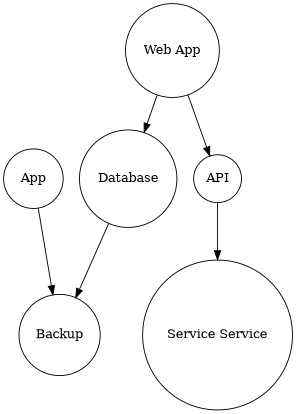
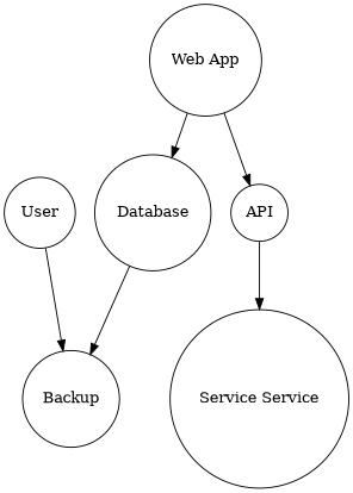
  digraph {
    node [shape=circle]
-   n1 [label=App]
+   n1 [label=User]
    n2 [label=Backup]
    n3 [label="Web App"]
    n4 [label=Database]
    n5 [label=API]
    n6 [label="Service Service"]
    n1 -> n2
    n3 -> n4
    n3 -> n5
    n4 -> n2
    n5 -> n6
  }
